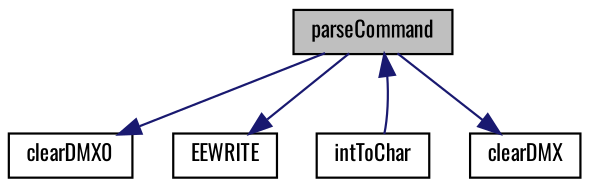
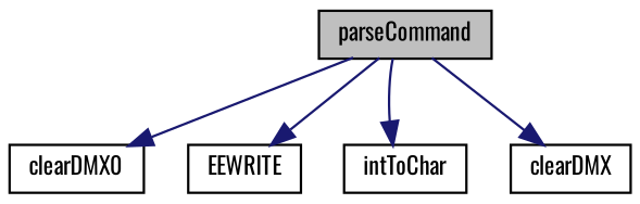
  digraph {
    fontname=Oswald
    rankdir=TB
    node [color=black fillcolor=white fontname=Oswald fontsize=10 shape=record style=filled]
    edge [color=midnightblue fontname=Oswald fontsize=10 labelfontname=Helvetica labelfontsize=10 style=solid]
    n1 [fillcolor=grey75 fontcolor=black height=0.2 label=parseCommand width=0.4]
    n2 [height=0.2 label=clearDMX0 width=0.4]
    n3 [height=0.2 label=EEWRITE width=0.4]
    n4 [height=0.2 label=intToChar width=0.4]
    n5 [height=0.2 label=clearDMX width=0.4]
    n1 -> n2
    n1 -> n3
-   n4 -> n1
+   n1 -> n4
    n1 -> n5
  }
